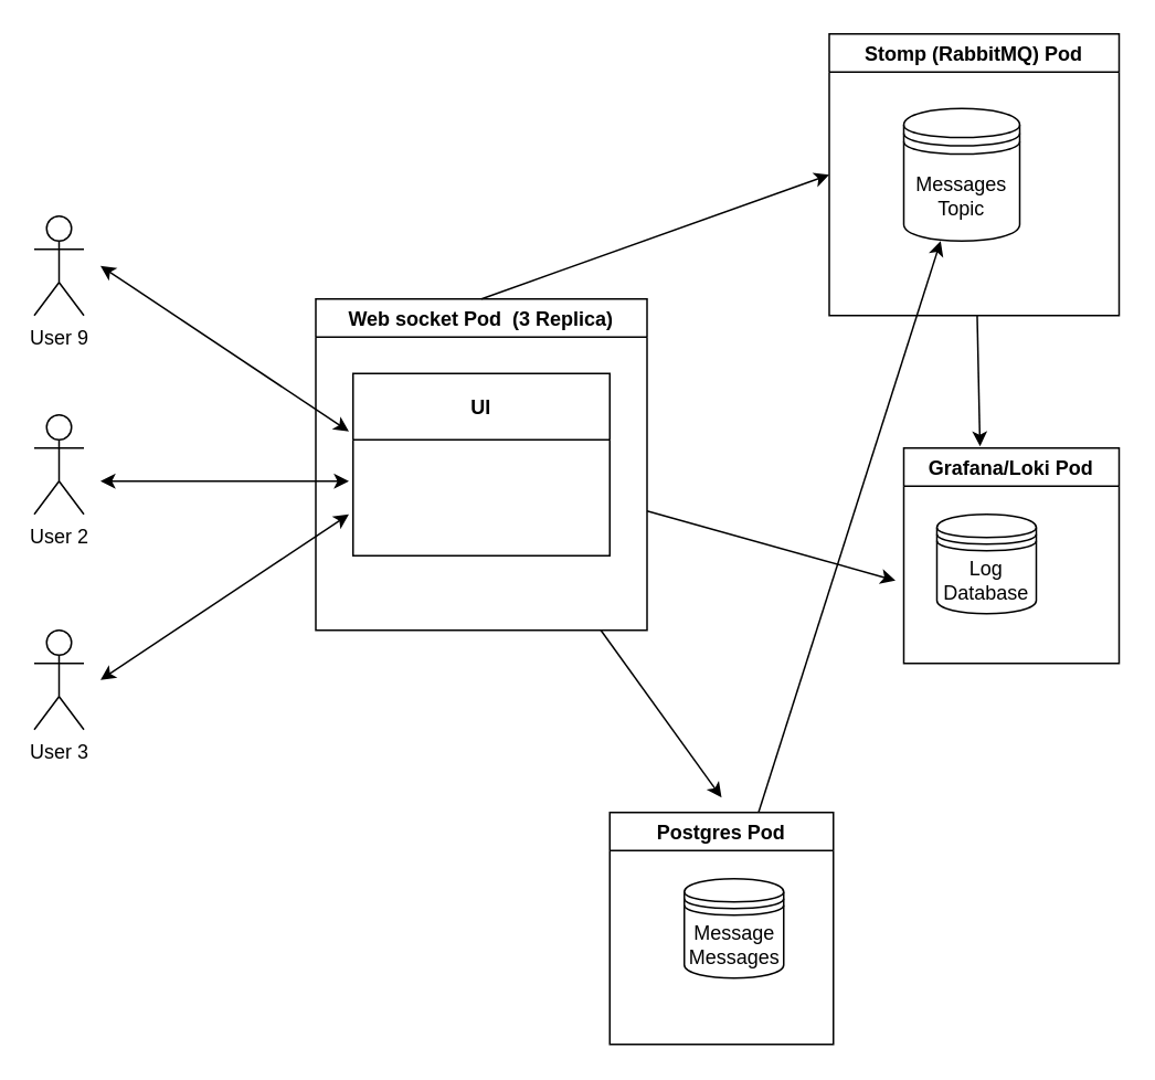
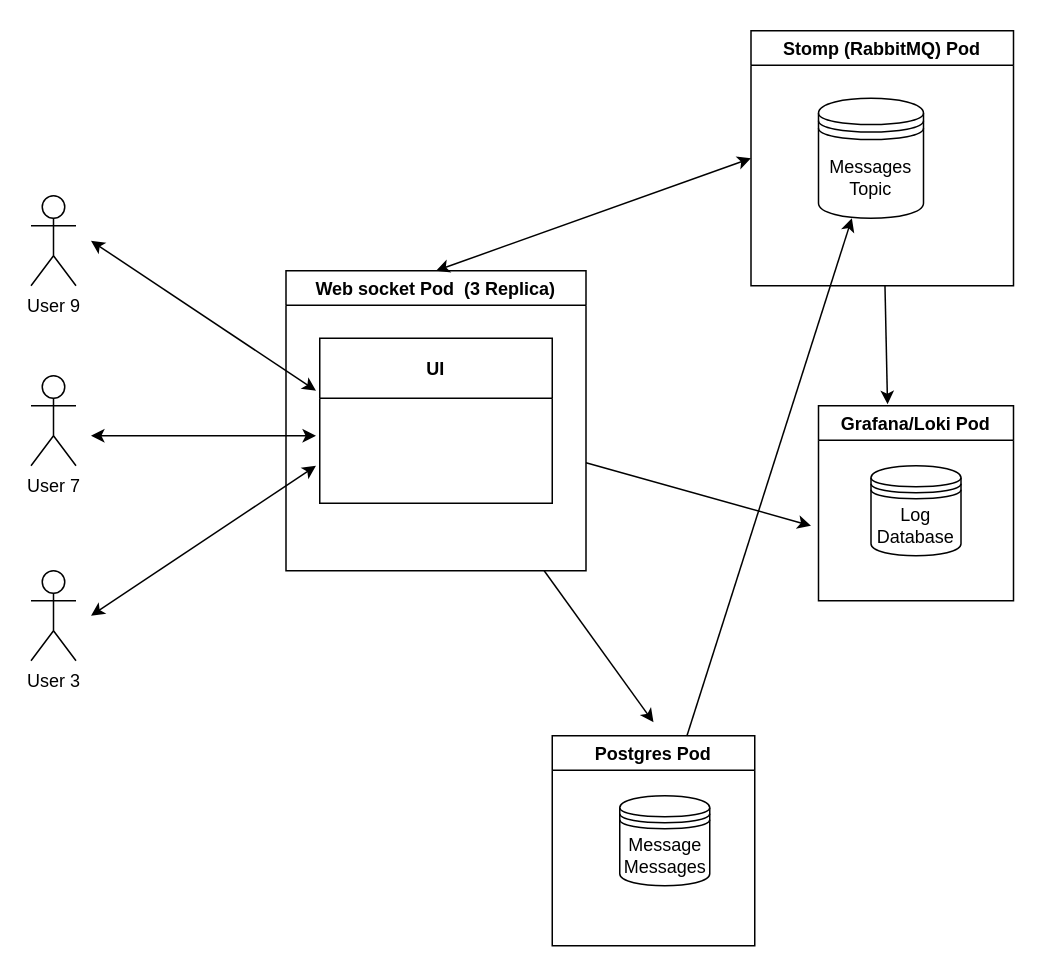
  <mxCell id="0" />
  <mxCell id="1" parent="0" />
  <mxCell id="2" value="User 9" style="shape=umlActor;verticalLabelPosition=bottom;verticalAlign=top;html=1;outlineConnect=0;" parent="1" vertex="1"><mxGeometry x="20" y="130" width="30" height="60" as="geometry" /></mxCell>
- <mxCell id="3" value="User 2" style="shape=umlActor;verticalLabelPosition=bottom;verticalAlign=top;html=1;outlineConnect=0;" parent="1" vertex="1"><mxGeometry x="20" y="250" width="30" height="60" as="geometry" /></mxCell>
+ <mxCell id="3" value="User 7" style="shape=umlActor;verticalLabelPosition=bottom;verticalAlign=top;html=1;outlineConnect=0;" parent="1" vertex="1"><mxGeometry x="20" y="250" width="30" height="60" as="geometry" /></mxCell>
  <mxCell id="4" value="User 3" style="shape=umlActor;verticalLabelPosition=bottom;verticalAlign=top;html=1;outlineConnect=0;" parent="1" vertex="1"><mxGeometry x="20" y="380" width="30" height="60" as="geometry" /></mxCell>
  <mxCell id="5" value="UI" style="swimlane;startSize=40;" parent="1" vertex="1"><mxGeometry x="212.5" y="225" width="155" height="110" as="geometry" /></mxCell>
  <mxCell id="6" style="rounded=0;orthogonalLoop=1;jettySize=auto;html=1;entryX=0.5;entryY=-0.064;entryDx=0;entryDy=0;entryPerimeter=0;" edge="1" parent="1" source="8" target="12"><mxGeometry relative="1" as="geometry"><mxPoint x="520" y="440" as="targetPoint" /></mxGeometry></mxCell>
  <mxCell id="7" style="edgeStyle=none;rounded=0;orthogonalLoop=1;jettySize=auto;html=1;" edge="1" parent="1" source="8"><mxGeometry relative="1" as="geometry"><mxPoint x="540" y="350" as="targetPoint" /></mxGeometry></mxCell>
  <mxCell id="8" value="Web socket Pod  (3 Replica)" style="swimlane;" parent="1" vertex="1"><mxGeometry x="190" y="180" width="200" height="200" as="geometry" /></mxCell>
  <mxCell id="9" value="Grafana/Loki Pod" style="swimlane;" parent="1" vertex="1"><mxGeometry x="545" y="270" width="130" height="130" as="geometry" /></mxCell>
- <mxCell id="10" value="Log Database" style="shape=datastore;whiteSpace=wrap;html=1;" parent="9" vertex="1"><mxGeometry x="20" y="40" width="60" height="60" as="geometry" /></mxCell>
+ <mxCell id="10" value="Log Database" style="shape=datastore;whiteSpace=wrap;html=1;" parent="9" vertex="1"><mxGeometry x="35" y="40" width="60" height="60" as="geometry" /></mxCell>
  <mxCell id="11" style="edgeStyle=none;rounded=0;orthogonalLoop=1;jettySize=auto;html=1;" edge="1" parent="1" source="12" target="19"><mxGeometry relative="1" as="geometry" /></mxCell>
  <mxCell id="12" value="Postgres Pod" style="swimlane;startSize=23;" parent="1" vertex="1"><mxGeometry x="367.5" y="490" width="135" height="140" as="geometry" /></mxCell>
  <mxCell id="13" value="Message Messages" style="shape=datastore;whiteSpace=wrap;html=1;" parent="12" vertex="1"><mxGeometry x="45" y="40" width="60" height="60" as="geometry" /></mxCell>
  <mxCell id="14" value="" style="endArrow=classic;startArrow=classic;html=1;rounded=0;" parent="1" edge="1"><mxGeometry width="50" height="50" relative="1" as="geometry"><mxPoint x="60" y="160" as="sourcePoint" /><mxPoint x="210" y="260" as="targetPoint" /></mxGeometry></mxCell>
  <mxCell id="15" value="" style="endArrow=classic;startArrow=classic;html=1;rounded=0;" parent="1" edge="1"><mxGeometry width="50" height="50" relative="1" as="geometry"><mxPoint x="60" y="290" as="sourcePoint" /><mxPoint x="210" y="290" as="targetPoint" /></mxGeometry></mxCell>
  <mxCell id="16" value="" style="endArrow=classic;startArrow=classic;html=1;rounded=0;" parent="1" edge="1"><mxGeometry width="50" height="50" relative="1" as="geometry"><mxPoint x="60" y="410" as="sourcePoint" /><mxPoint x="210" y="310" as="targetPoint" /></mxGeometry></mxCell>
  <mxCell id="17" style="edgeStyle=none;rounded=0;orthogonalLoop=1;jettySize=auto;html=1;entryX=0.354;entryY=-0.008;entryDx=0;entryDy=0;entryPerimeter=0;" edge="1" parent="1" source="18" target="9"><mxGeometry relative="1" as="geometry" /></mxCell>
  <mxCell id="18" value="Stomp (RabbitMQ) Pod" style="swimlane;" parent="1" vertex="1"><mxGeometry x="500" y="20" width="175" height="170" as="geometry" /></mxCell>
  <mxCell id="19" value="Messages Topic" style="shape=datastore;whiteSpace=wrap;html=1;" parent="18" vertex="1"><mxGeometry x="45" y="45" width="70" height="80" as="geometry" /></mxCell>
- <mxCell id="20" value="" style="endArrow=none;startArrow=classic;html=1;rounded=0;entryX=0.5;entryY=0;entryDx=0;entryDy=0;exitX=0;exitY=0.5;exitDx=0;exitDy=0;" edge="1" parent="1" source="18" target="8"><mxGeometry width="50" height="50" relative="1" as="geometry"><mxPoint x="490" y="110" as="sourcePoint" /><mxPoint x="390" y="380" as="targetPoint" /></mxGeometry></mxCell>
+ <mxCell id="20" value="" style="endArrow=classic;startArrow=classic;html=1;rounded=0;entryX=0.5;entryY=0;entryDx=0;entryDy=0;exitX=0;exitY=0.5;exitDx=0;exitDy=0;" edge="1" parent="1" source="18" target="8"><mxGeometry width="50" height="50" relative="1" as="geometry"><mxPoint x="490" y="110" as="sourcePoint" /><mxPoint x="390" y="380" as="targetPoint" /></mxGeometry></mxCell>
